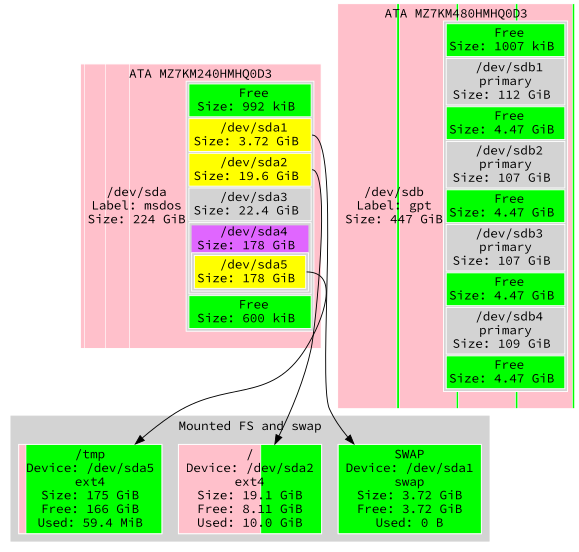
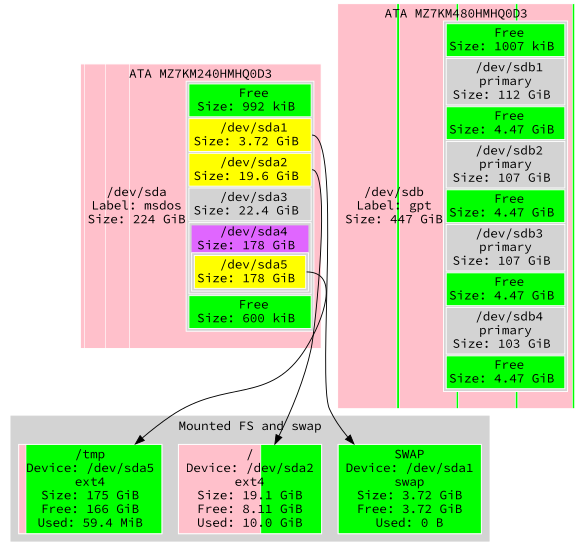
  digraph {
    rankdir=TB
    fontname="Source Code Pro"
    node [color=white shape=rectangle style=striped fontname="Source Code Pro"]
    edge [fontname="Source Code Pro"]
    n1 [fillcolor=green label="SWAP\nDevice: /dev/sda1\nswap\nSize: 3.72 GiB\nFree: 3.72 GiB\nUsed: 0 B"]
    n2 [fillcolor="pink;0.575949.2:green" label="/\nDevice: /dev/sda2\next4\nSize: 19.1 GiB\nFree: 8.11 GiB\nUsed: 10.0 GiB"]
    n3 [fillcolor="pink;0.051254.2:green" label="/tmp\nDevice: /dev/sda5\next4\nSize: 175 GiB\nFree: 166 GiB\nUsed: 59.4 MiB"]
    n4 [fillcolor="green;0.000004:pink;0.016660:pink;0.087478:pink;0.099975:pink;0.795875:green;0.000003" label=<<TABLE BORDER="0" CELLPADDING="0" CELLSPACING="0"> 				<TR> <TD COLSPAN="2">ATA MZ7KM240HMHQ0D3</TD> </TR><TR><TD >/dev/sda<BR/>Label: msdos<BR/>Size: 224 GiB</TD>    <TD BGCOLOR="lightgrey"> 				<TABLE > 					<TR> 						<TD bgcolor="green"> 						Free<BR/>Size: 992 kiB 						</TD> 					</TR> 					<TR> 						<TD PORT="1" BGCOLOR="yellow"> 						/dev/sda1<BR/>Size: 3.72 GiB 						</TD> 					</TR> 					<TR> 						<TD PORT="2" BGCOLOR="yellow"> 						/dev/sda2<BR/>Size: 19.6 GiB 						</TD> 					</TR> 					<TR> 						<TD PORT="3" BGCOLOR="lightgrey"> 						/dev/sda3<BR/>Size: 22.4 GiB 						</TD> 					</TR> 					<TR> 						<TD> 							<TABLE BORDER="0" CELLPADDING="0" CELLSPACING="0"><TR> 							<TD PORT="4" BGCOLOR="mediumorchid1"> 							/dev/sda4<BR/>Size: 178 GiB 							</TD></TR><TR><TD> 							<TABLE > 								<TR> 									<TD PORT="5" BGCOLOR="yellow"> 									/dev/sda5<BR/>Size: 178 GiB 									</TD> 								</TR> 							</TABLE> 							</TD></TR></TABLE> 						</TD> 					</TR> 					<TR> 						<TD bgcolor="green"> 						Free<BR/>Size: 600 kiB 						</TD> 					</TR> 				</TABLE> 				</TD> </TR><TR> <TD COLSPAN="2"> </TD> </TR> 			</TABLE> 		>]
-   n5 [fillcolor="green;0.000002:pink;0.249998:green;0.009999:pink;0.240000:green;0.010001:pink;0.240000:green;0.010001:pink;0.229999:green;0.010000" label=<<TABLE BORDER="0" CELLPADDING="0" CELLSPACING="0"> 				<TR> <TD COLSPAN="2">ATA MZ7KM480HMHQ0D3</TD> </TR><TR><TD >/dev/sdb<BR/>Label: gpt<BR/>Size: 447 GiB</TD>    <TD BGCOLOR="lightgrey"> 				<TABLE > 					<TR> 						<TD bgcolor="green"> 						Free<BR/>Size: 1007 kiB 						</TD> 					</TR> 					<TR> 						<TD PORT="1" BGCOLOR="lightgrey"> 						/dev/sdb1<BR/>primary<BR/>Size: 112 GiB 						</TD> 					</TR> 					<TR> 						<TD bgcolor="green"> 						Free<BR/>Size: 4.47 GiB 						</TD> 					</TR> 					<TR> 						<TD PORT="2" BGCOLOR="lightgrey"> 						/dev/sdb2<BR/>primary<BR/>Size: 107 GiB 						</TD> 					</TR> 					<TR> 						<TD bgcolor="green"> 						Free<BR/>Size: 4.47 GiB 						</TD> 					</TR> 					<TR> 						<TD PORT="3" BGCOLOR="lightgrey"> 						/dev/sdb3<BR/>primary<BR/>Size: 107 GiB 						</TD> 					</TR> 					<TR> 						<TD bgcolor="green"> 						Free<BR/>Size: 4.47 GiB 						</TD> 					</TR> 					<TR> 						<TD PORT="4" BGCOLOR="lightgrey"> 						/dev/sdb4<BR/>primary<BR/>Size: 109 GiB 						</TD> 					</TR> 					<TR> 						<TD bgcolor="green"> 						Free<BR/>Size: 4.47 GiB 						</TD> 					</TR> 				</TABLE> 				</TD> </TR><TR> <TD COLSPAN="2"> </TD> </TR> 			</TABLE> 		>]
+   n5 [fillcolor="green;0.000002:pink;0.249998:green;0.009999:pink;0.240000:green;0.010001:pink;0.240000:green;0.010001:pink;0.229999:green;0.010000" label=<<TABLE BORDER="0" CELLPADDING="0" CELLSPACING="0"> 				<TR> <TD COLSPAN="2">ATA MZ7KM480HMHQ0D3</TD> </TR><TR><TD >/dev/sdb<BR/>Label: gpt<BR/>Size: 447 GiB</TD>    <TD BGCOLOR="lightgrey"> 				<TABLE > 					<TR> 						<TD bgcolor="green"> 						Free<BR/>Size: 1007 kiB 						</TD> 					</TR> 					<TR> 						<TD PORT="1" BGCOLOR="lightgrey"> 						/dev/sdb1<BR/>primary<BR/>Size: 112 GiB 						</TD> 					</TR> 					<TR> 						<TD bgcolor="green"> 						Free<BR/>Size: 4.47 GiB 						</TD> 					</TR> 					<TR> 						<TD PORT="2" BGCOLOR="lightgrey"> 						/dev/sdb2<BR/>primary<BR/>Size: 107 GiB 						</TD> 					</TR> 					<TR> 						<TD bgcolor="green"> 						Free<BR/>Size: 4.47 GiB 						</TD> 					</TR> 					<TR> 						<TD PORT="3" BGCOLOR="lightgrey"> 						/dev/sdb3<BR/>primary<BR/>Size: 107 GiB 						</TD> 					</TR> 					<TR> 						<TD bgcolor="green"> 						Free<BR/>Size: 4.47 GiB 						</TD> 					</TR> 					<TR> 						<TD PORT="4" BGCOLOR="lightgrey"> 						/dev/sdb4<BR/>primary<BR/>Size: 103 GiB 						</TD> 					</TR> 					<TR> 						<TD bgcolor="green"> 						Free<BR/>Size: 4.47 GiB 						</TD> 					</TR> 				</TABLE> 				</TD> </TR><TR> <TD COLSPAN="2"> </TD> </TR> 			</TABLE> 		>]
    subgraph cluster_1 {
      color=lightgrey
      fillcolor=lightgrey
      label="Mounted FS and swap"
      style=filled
      subgraph sub_2 {
        color=lightgrey
        fillcolor=lightgrey
        label="Mounted FS and swap"
        style=filled
        n1
      }
      subgraph sub_3 {
        color=lightgrey
        fillcolor=lightgrey
        label="Mounted FS and swap"
        style=filled
        n2
      }
      subgraph sub_4 {
        color=lightgrey
        fillcolor=lightgrey
        label="Mounted FS and swap"
        style=filled
        n3
      }
    }
    subgraph cluster_5 {
      color=lightgrey
      fillcolor=lightgrey
      label="Libvirt Virtual Machines"
      style=filled
    }
    n4 -> n1 [tailport=1]
    n4 -> n2 [tailport=2]
    n4 -> n3 [tailport=5]
  }
